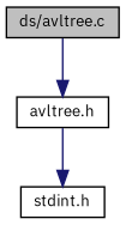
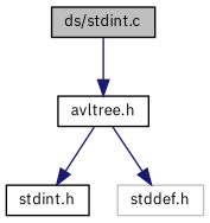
  digraph {
    fontname="IBM Plex Sans"
    node [color=black fontname="IBM Plex Sans" fontsize=10 shape=record]
    edge [color=midnightblue fontname="IBM Plex Sans" fontsize=10 labelfontname=Helvetica labelfontsize=10 style=solid]
-   n1 [fillcolor=grey75 fontcolor=black height=0.2 label="ds/avltree.c" style=filled width=0.4]
+   n1 [fillcolor=grey75 fontcolor=black height=0.2 label="ds/stdint.c" style=filled width=0.4]
    n2 [height=0.2 label="avltree.h" width=0.4]
    n3 [height=0.2 label="stdint.h" width=0.4]
+   n4 [color=grey75 height=0.2 label="stddef.h" width=0.4]
    n1 -> n2
    n2 -> n3
+   n2 -> n4
  }
